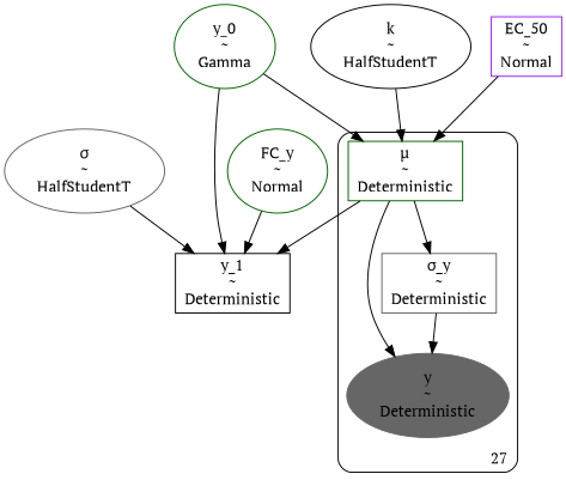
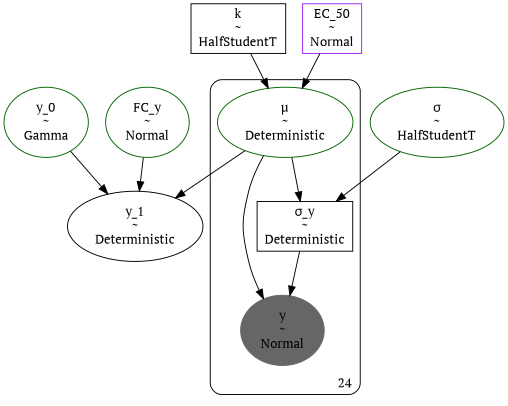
  digraph {
    fontname="PT Serif"
    node [color=gray40 fontname="PT Serif" shape=ellipse]
    edge [fontname="PT Serif"]
-   n1 [label="y\n~\nDeterministic" style=filled]
-   n2 [label="σ_y\n~\nDeterministic" shape=box]
-   n3 [color=darkgreen label="μ\n~\nDeterministic" shape=box]
-   n4 [color=black label="y_1\n~\nDeterministic" shape=box]
-   n5 [color=black label="k\n~\nHalfStudentT"]
-   n6 [label="σ\n~\nHalfStudentT"]
+   n1 [label="y\n~\nNormal" style=filled]
+   n2 [color=black label="σ_y\n~\nDeterministic" shape=box]
+   n3 [color=darkgreen label="μ\n~\nDeterministic"]
+   n4 [color=black label="y_1\n~\nDeterministic"]
+   n5 [color=black label="k\n~\nHalfStudentT" shape=box]
+   n6 [color=darkgreen label="σ\n~\nHalfStudentT"]
    n7 [color=darkgreen label="y_0\n~\nGamma"]
    n8 [color=darkgreen label="FC_y\n~\nNormal"]
    n9 [color=purple label="EC_50\n~\nNormal" shape=box]
    subgraph cluster_1 {
-     label=27
+     label=24
      labeljust=r
      labelloc=b
      style=rounded
      n1
      n2
      n3
    }
    n2 -> n1
    n3 -> n1
    n3 -> n2
    n3 -> n4
    n5 -> n3
-   n6 -> n4
-   n7 -> n3
+   n6 -> n2
    n7 -> n4
    n8 -> n4
    n9 -> n3
  }
